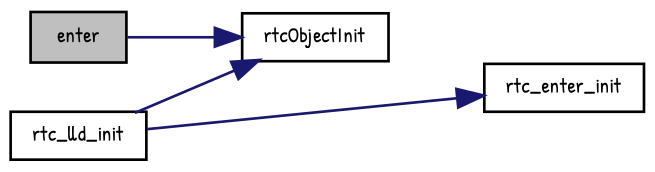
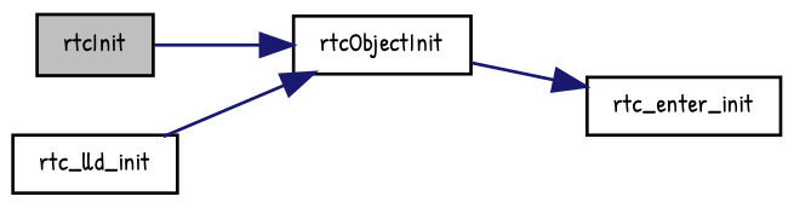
  digraph {
    fontname="Patrick Hand"
    rankdir=LR
    node [color=black fontname="Patrick Hand" fontsize=8 shape=record]
    edge [color=midnightblue fontname="Patrick Hand" fontsize=8 labelfontname=Helvetica labelfontsize=8 style=solid]
-   n1 [fillcolor=grey75 fontcolor=black height=0.2 label=enter style=filled width=0.4]
+   n1 [fillcolor=grey75 fontcolor=black height=0.2 label=rtcInit style=filled width=0.4]
    n2 [height=0.2 label=rtcObjectInit width=0.4]
    n3 [height=0.2 label=rtc_lld_init width=0.4]
    n4 [height=0.2 label=rtc_enter_init width=0.4]
    n1 -> n2
    n3 -> n2
-   n3 -> n4
+   n2 -> n4
  }
